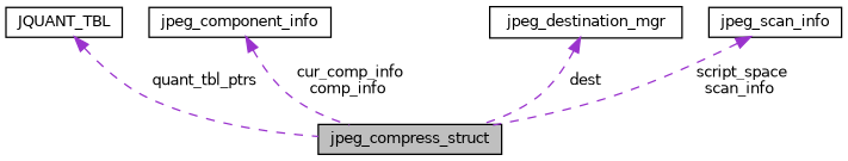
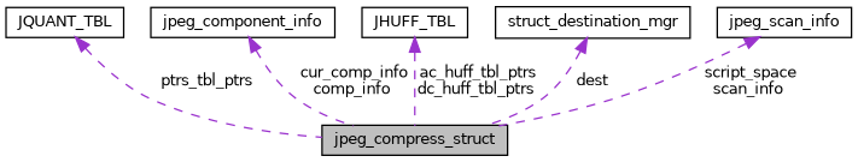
  digraph {
    node [color=black fillcolor=white fontname=Helvetica fontsize=10 shape=record style=filled]
    edge [color=darkorchid3 dir=back fontname=Helvetica fontsize=10 labelfontname=Helvetica labelfontsize=10 style=dashed]
    n1 [fillcolor=grey75 fontcolor=black height=0.2 label=jpeg_compress_struct width=0.4]
    n2 [height=0.2 label=JQUANT_TBL width=0.4]
    n3 [height=0.2 label=jpeg_component_info width=0.4]
-   n5 [height=0.2 label=jpeg_destination_mgr width=0.4]
+   n4 [height=0.2 label=JHUFF_TBL width=0.4]
+   n5 [height=0.2 label=struct_destination_mgr width=0.4]
    n6 [height=0.2 label=jpeg_scan_info width=0.4]
-   n2 -> n1 [label=" quant_tbl_ptrs"]
+   n2 -> n1 [label=" ptrs_tbl_ptrs"]
    n3 -> n1 [label=" cur_comp_info\ncomp_info"]
+   n4 -> n1 [label=" ac_huff_tbl_ptrs\ndc_huff_tbl_ptrs"]
    n5 -> n1 [label=" dest"]
    n6 -> n1 [label=" script_space\nscan_info"]
  }
